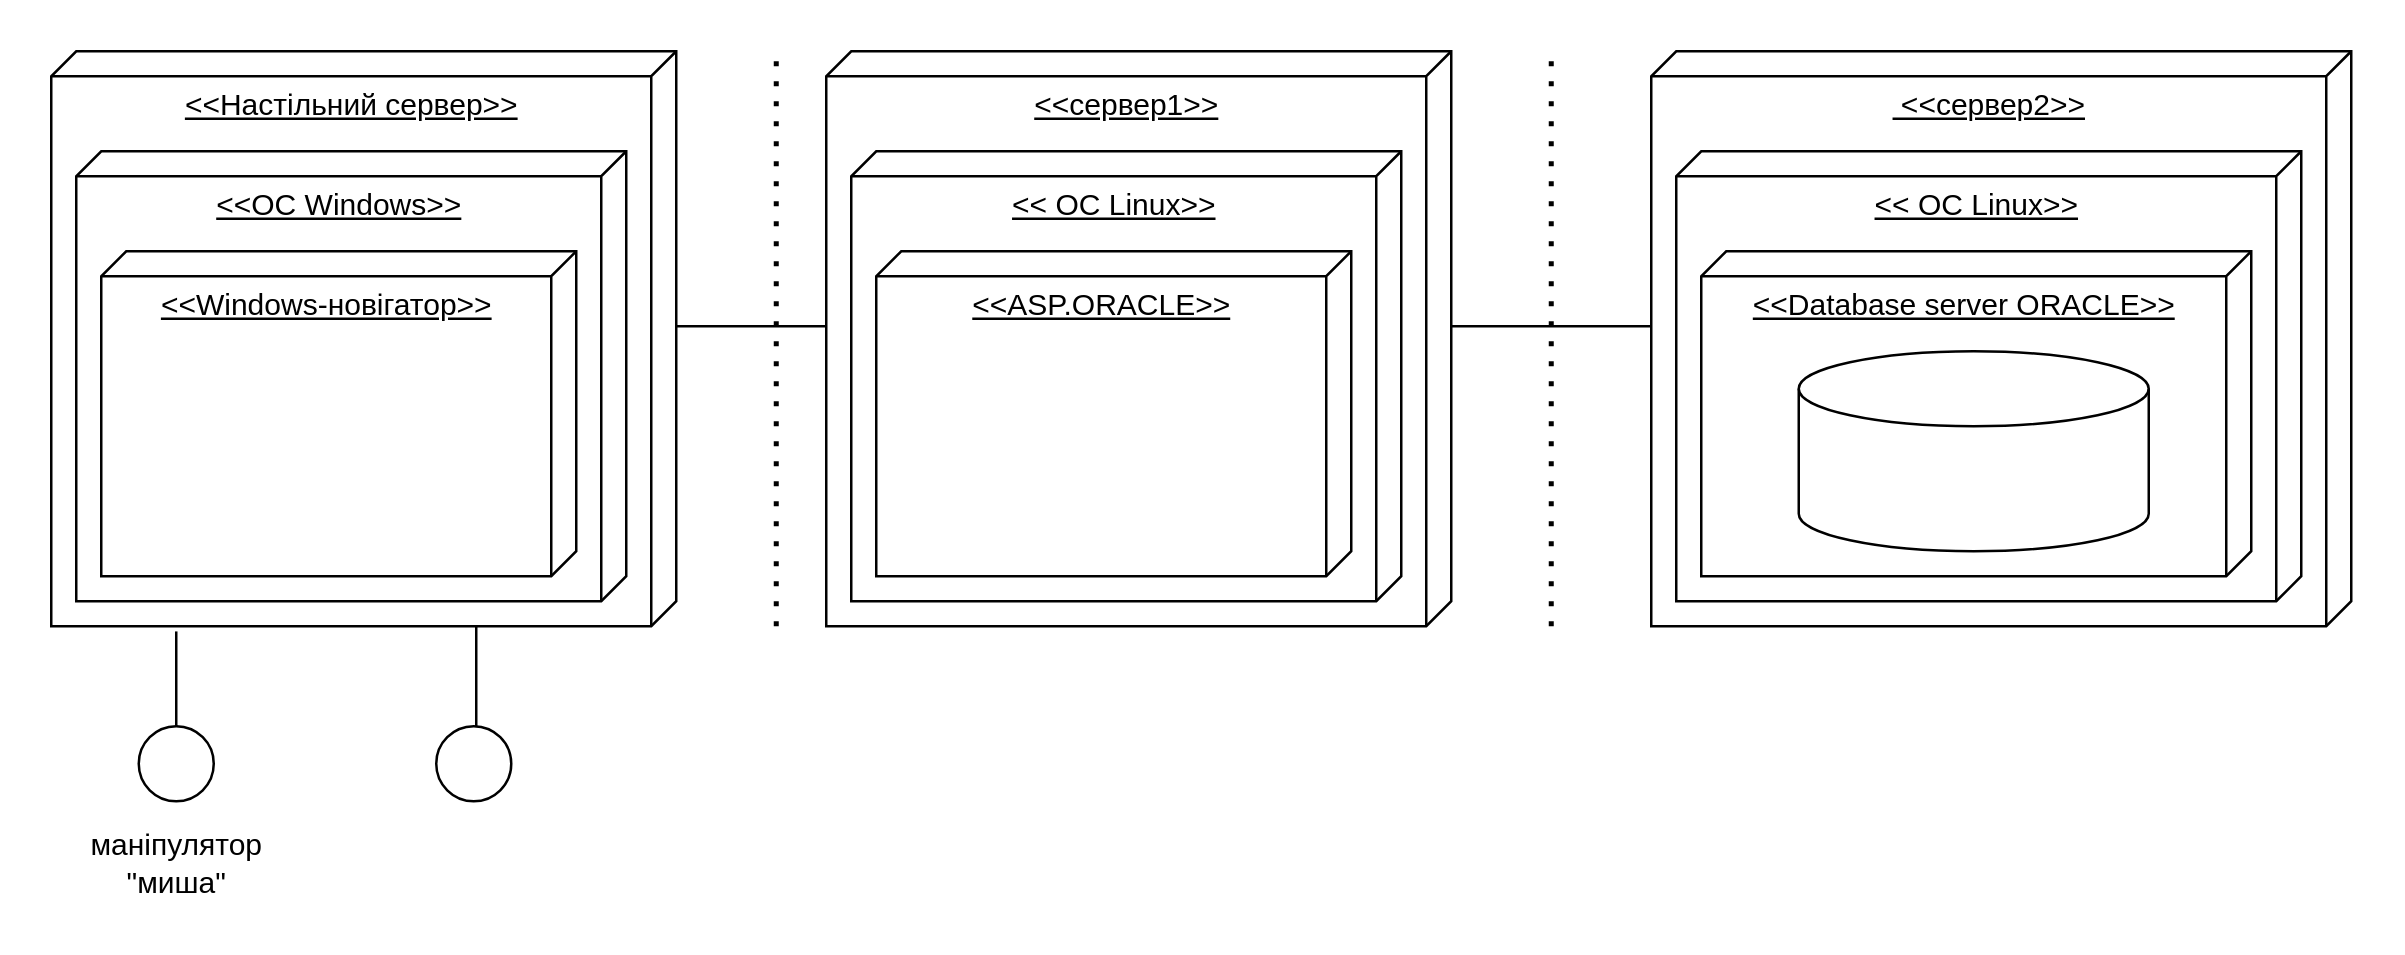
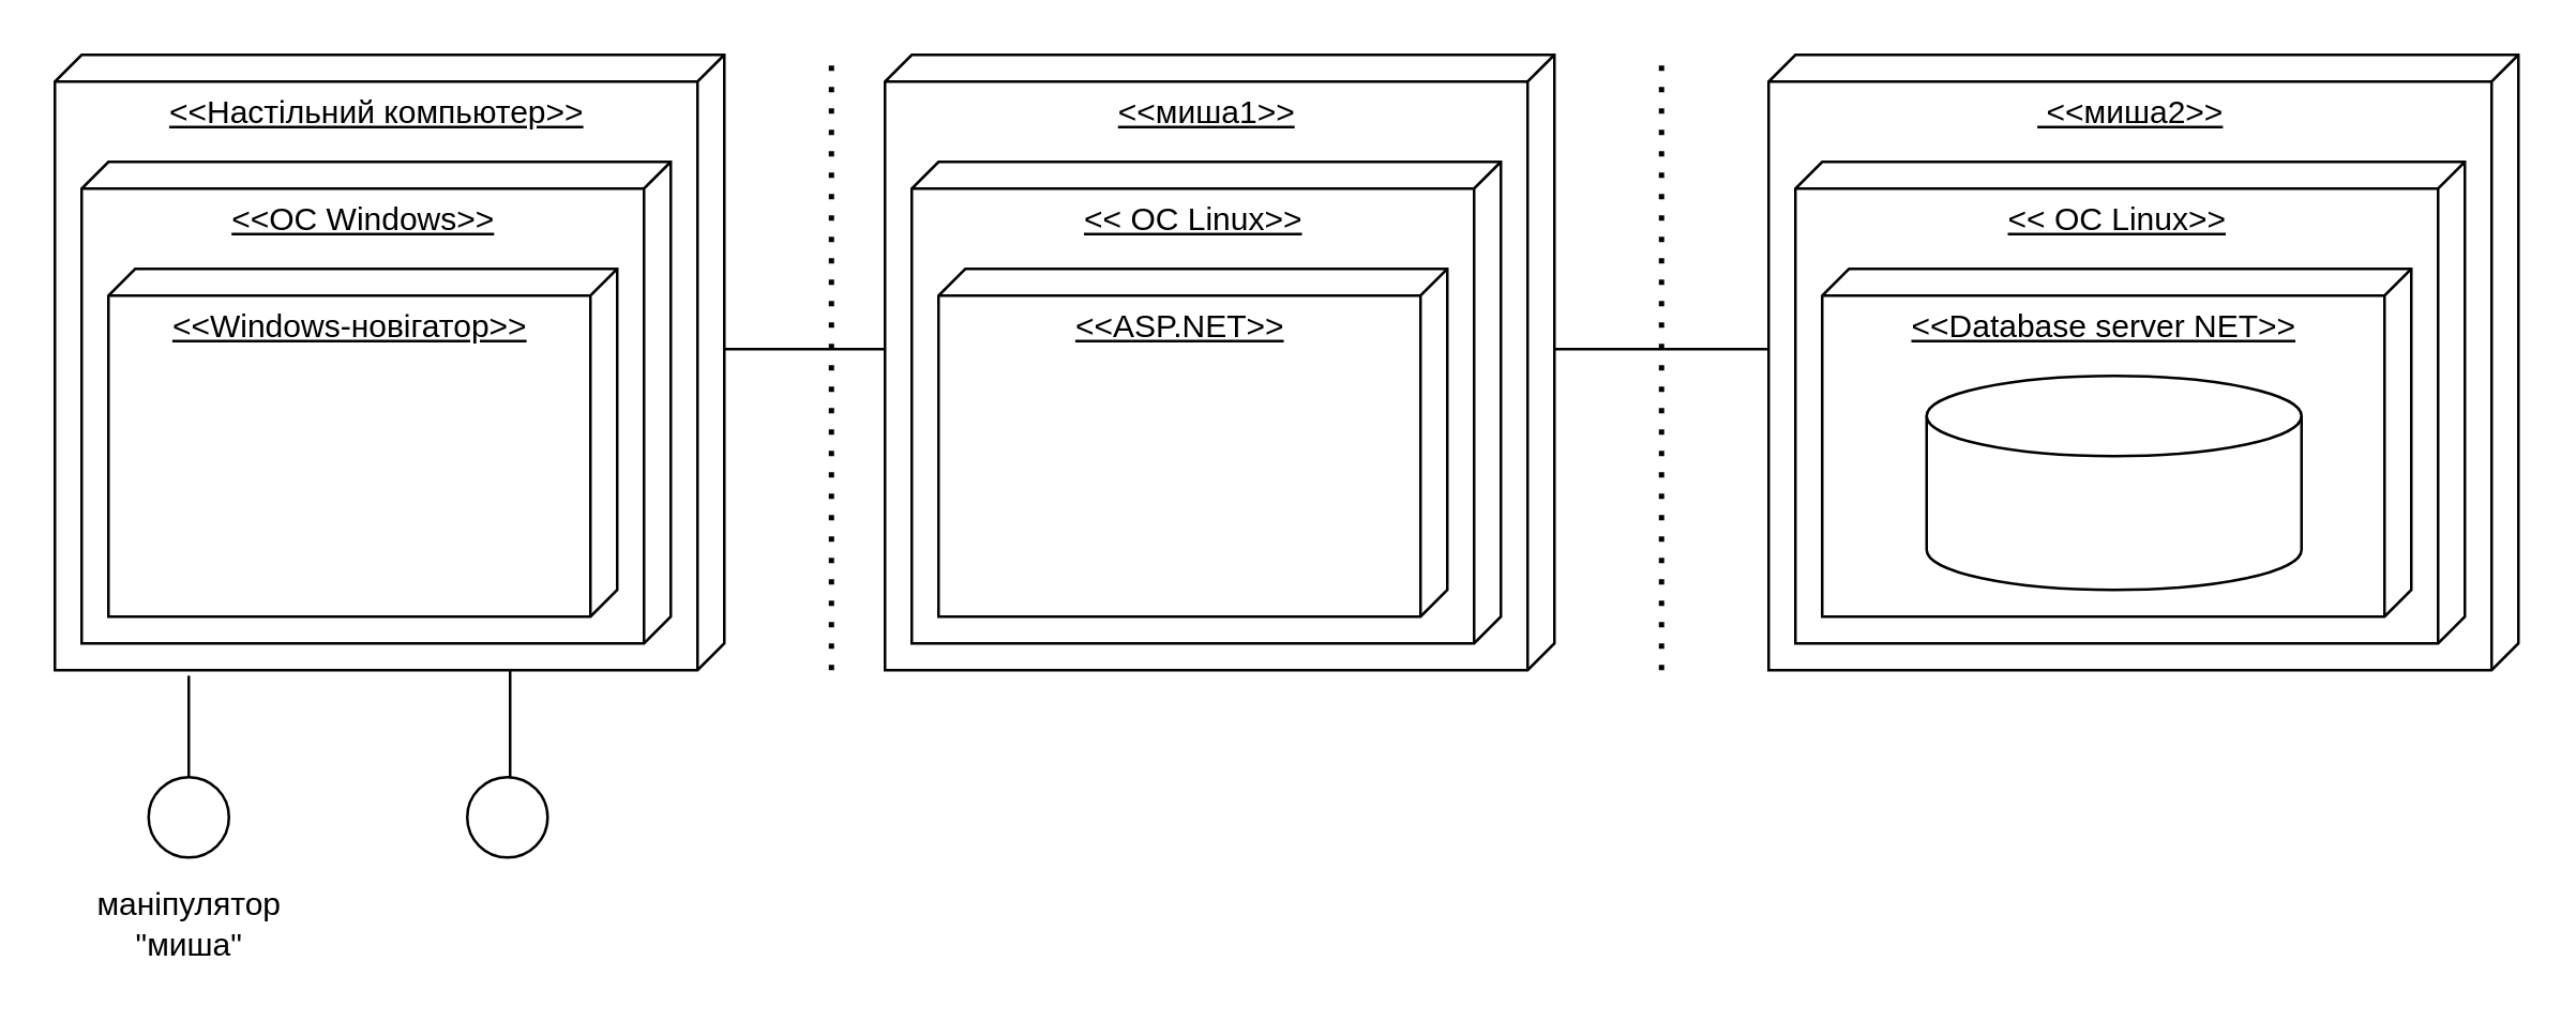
  <mxCell id="0" />
  <mxCell id="1" parent="0" />
- <mxCell id="2" value="&amp;lt;&amp;lt;Настільний сервер&amp;gt;&amp;gt;" style="verticalAlign=top;align=center;spacingTop=8;spacingLeft=2;spacingRight=12;shape=cube;size=10;direction=south;fontStyle=4;html=1;" parent="1" vertex="1"><mxGeometry x="20" y="20" width="250" height="230" as="geometry" /></mxCell>
+ <mxCell id="2" value="&amp;lt;&amp;lt;Настільний компьютер&amp;gt;&amp;gt;" style="verticalAlign=top;align=center;spacingTop=8;spacingLeft=2;spacingRight=12;shape=cube;size=10;direction=south;fontStyle=4;html=1;" parent="1" vertex="1"><mxGeometry x="20" y="20" width="250" height="230" as="geometry" /></mxCell>
  <mxCell id="3" value="&amp;lt;&amp;lt;ОС Windows&amp;gt;&amp;gt;" style="verticalAlign=top;align=center;spacingTop=8;spacingLeft=2;spacingRight=12;shape=cube;size=10;direction=south;fontStyle=4;html=1;" parent="1" vertex="1"><mxGeometry x="30" y="60" width="220" height="180" as="geometry" /></mxCell>
  <mxCell id="4" value="&amp;lt;&amp;lt;Windows-новігатор&amp;gt;&amp;gt;" style="verticalAlign=top;align=center;spacingTop=8;spacingLeft=2;spacingRight=12;shape=cube;size=10;direction=south;fontStyle=4;html=1;" parent="1" vertex="1"><mxGeometry x="40" y="100" width="190" height="130" as="geometry" /></mxCell>
  <mxCell id="5" value="" style="endArrow=none;html=1;rounded=0;exitX=0;exitY=0;exitDx=110;exitDy=0;exitPerimeter=0;" parent="1" source="2" edge="1"><mxGeometry width="50" height="50" relative="1" as="geometry"><mxPoint x="320" y="180" as="sourcePoint" /><mxPoint x="350" y="130" as="targetPoint" /></mxGeometry></mxCell>
  <mxCell id="6" value="" style="endArrow=none;dashed=1;html=1;dashPattern=1 3;strokeWidth=2;rounded=0;" parent="1" edge="1"><mxGeometry width="50" height="50" relative="1" as="geometry"><mxPoint x="310" y="250" as="sourcePoint" /><mxPoint x="310" y="20" as="targetPoint" /></mxGeometry></mxCell>
- <mxCell id="7" value="&amp;lt;&amp;lt;сервер1&amp;gt;&amp;gt;" style="verticalAlign=top;align=center;spacingTop=8;spacingLeft=2;spacingRight=12;shape=cube;size=10;direction=south;fontStyle=4;html=1;" parent="1" vertex="1"><mxGeometry x="330" y="20" width="250" height="230" as="geometry" /></mxCell>
+ <mxCell id="7" value="&amp;lt;&amp;lt;миша1&amp;gt;&amp;gt;" style="verticalAlign=top;align=center;spacingTop=8;spacingLeft=2;spacingRight=12;shape=cube;size=10;direction=south;fontStyle=4;html=1;" parent="1" vertex="1"><mxGeometry x="330" y="20" width="250" height="230" as="geometry" /></mxCell>
  <mxCell id="8" value="&amp;lt;&amp;lt; OC Linux&amp;gt;&amp;gt;" style="verticalAlign=top;align=center;spacingTop=8;spacingLeft=2;spacingRight=12;shape=cube;size=10;direction=south;fontStyle=4;html=1;" parent="1" vertex="1"><mxGeometry x="340" y="60" width="220" height="180" as="geometry" /></mxCell>
- <mxCell id="9" value="&amp;lt;&amp;lt;ASP.ORACLE&amp;gt;&amp;gt;" style="verticalAlign=top;align=center;spacingTop=8;spacingLeft=2;spacingRight=12;shape=cube;size=10;direction=south;fontStyle=4;html=1;" parent="1" vertex="1"><mxGeometry x="350" y="100" width="190" height="130" as="geometry" /></mxCell>
+ <mxCell id="9" value="&amp;lt;&amp;lt;ASP.NET&amp;gt;&amp;gt;" style="verticalAlign=top;align=center;spacingTop=8;spacingLeft=2;spacingRight=12;shape=cube;size=10;direction=south;fontStyle=4;html=1;" parent="1" vertex="1"><mxGeometry x="350" y="100" width="190" height="130" as="geometry" /></mxCell>
  <mxCell id="10" value="" style="endArrow=none;html=1;rounded=0;exitX=0;exitY=0;exitDx=110;exitDy=0;exitPerimeter=0;" parent="1" source="7" edge="1"><mxGeometry width="50" height="50" relative="1" as="geometry"><mxPoint x="630" y="180" as="sourcePoint" /><mxPoint x="660" y="130" as="targetPoint" /></mxGeometry></mxCell>
  <mxCell id="11" value="" style="endArrow=none;dashed=1;html=1;dashPattern=1 3;strokeWidth=2;rounded=0;" parent="1" edge="1"><mxGeometry width="50" height="50" relative="1" as="geometry"><mxPoint x="620" y="250" as="sourcePoint" /><mxPoint x="620" y="20" as="targetPoint" /></mxGeometry></mxCell>
  <mxCell id="12" value="" style="endArrow=none;html=1;rounded=0;exitX=1.009;exitY=0.8;exitDx=0;exitDy=0;exitPerimeter=0;" parent="1" source="2" edge="1"><mxGeometry width="50" height="50" relative="1" as="geometry"><mxPoint x="340" y="230" as="sourcePoint" /><mxPoint x="70" y="290" as="targetPoint" /></mxGeometry></mxCell>
  <mxCell id="13" value="" style="endArrow=none;html=1;rounded=0;exitX=1;exitY=0.32;exitDx=0;exitDy=0;exitPerimeter=0;" parent="1" source="2" edge="1"><mxGeometry width="50" height="50" relative="1" as="geometry"><mxPoint x="80" y="262.07" as="sourcePoint" /><mxPoint x="190" y="290" as="targetPoint" /><Array as="points" /></mxGeometry></mxCell>
  <mxCell id="14" value="" style="ellipse;whiteSpace=wrap;html=1;aspect=fixed;" parent="1" vertex="1"><mxGeometry x="55" y="290" width="30" height="30" as="geometry" /></mxCell>
  <mxCell id="15" value="" style="ellipse;whiteSpace=wrap;html=1;aspect=fixed;" parent="1" vertex="1"><mxGeometry x="174" y="290" width="30" height="30" as="geometry" /></mxCell>
  <mxCell id="16" value="маніпулятор&lt;br&gt;&quot;миша&quot;" style="text;html=1;strokeColor=none;fillColor=none;align=center;verticalAlign=middle;whiteSpace=wrap;rounded=0;" parent="1" vertex="1"><mxGeometry x="24.5" y="330" width="91" height="30" as="geometry" /></mxCell>
- <mxCell id="17" value="&amp;nbsp;&amp;lt;&amp;lt;сервер2&amp;gt;&amp;gt;" style="verticalAlign=top;align=center;spacingTop=8;spacingLeft=2;spacingRight=12;shape=cube;size=10;direction=south;fontStyle=4;html=1;" parent="1" vertex="1"><mxGeometry x="660" y="20" width="280" height="230" as="geometry" /></mxCell>
+ <mxCell id="17" value="&amp;nbsp;&amp;lt;&amp;lt;миша2&amp;gt;&amp;gt;" style="verticalAlign=top;align=center;spacingTop=8;spacingLeft=2;spacingRight=12;shape=cube;size=10;direction=south;fontStyle=4;html=1;" parent="1" vertex="1"><mxGeometry x="660" y="20" width="280" height="230" as="geometry" /></mxCell>
  <mxCell id="18" value="&amp;lt;&amp;lt; OC Linux&amp;gt;&amp;gt;" style="verticalAlign=top;align=center;spacingTop=8;spacingLeft=2;spacingRight=12;shape=cube;size=10;direction=south;fontStyle=4;html=1;" parent="1" vertex="1"><mxGeometry x="670" y="60" width="250" height="180" as="geometry" /></mxCell>
- <mxCell id="19" value="&amp;lt;&amp;lt;Database server ORACLE&amp;gt;&amp;gt;" style="verticalAlign=top;align=center;spacingTop=8;spacingLeft=2;spacingRight=12;shape=cube;size=10;direction=south;fontStyle=4;html=1;" parent="1" vertex="1"><mxGeometry x="680" y="100" width="220" height="130" as="geometry" /></mxCell>
+ <mxCell id="19" value="&amp;lt;&amp;lt;Database server NET&amp;gt;&amp;gt;" style="verticalAlign=top;align=center;spacingTop=8;spacingLeft=2;spacingRight=12;shape=cube;size=10;direction=south;fontStyle=4;html=1;" parent="1" vertex="1"><mxGeometry x="680" y="100" width="220" height="130" as="geometry" /></mxCell>
  <mxCell id="20" value="" style="shape=cylinder3;whiteSpace=wrap;html=1;boundedLbl=1;backgroundOutline=1;size=15;" parent="1" vertex="1"><mxGeometry x="719" y="140" width="140" height="80" as="geometry" /></mxCell>
